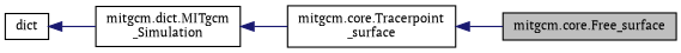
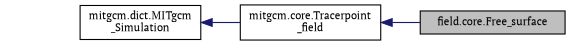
  digraph {
    fontname="PT Serif"
    rankdir=LR
    node [color=black fillcolor=white fontname="PT Serif" fontsize=10 shape=record style=filled]
    edge [color=midnightblue dir=back fontname="PT Serif" fontsize=10 labelfontname=Helvetica labelfontsize=10 style=solid]
-   n1 [fillcolor=grey75 fontcolor=black height=0.2 label="mitgcm.core.Free_surface" width=0.4]
-   n2 [height=0.2 label="mitgcm.core.Tracerpoint\l_surface" width=0.4]
+   n1 [fillcolor=grey75 fontcolor=black height=0.2 label="field.core.Free_surface" width=0.4]
+   n2 [height=0.2 label="mitgcm.core.Tracerpoint\l_field" width=0.4]
    n3 [height=0.2 label="mitgcm.dict.MITgcm\l_Simulation" width=0.4]
-   n4 [height=0.2 label=dict width=0.4]
    n2 -> n1
    n3 -> n2
-   n4 -> n3
  }
